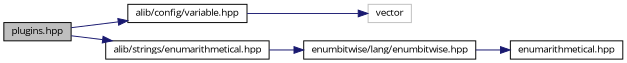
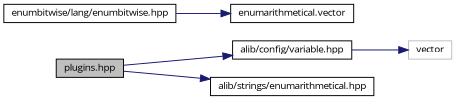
  digraph {
    fontname="Open Sans"
    rankdir=LR
    node [color=black fillcolor=white fontname="Open Sans" fontsize=10 shape=record style=filled]
    edge [color=midnightblue fontname="Open Sans" fontsize=10 labelfontname=Helvetica labelfontsize=10 style=solid]
    n1 [fillcolor=grey75 fontcolor=black height=0.2 label="plugins.hpp" width=0.4]
    n2 [height=0.2 label="alib/config/variable.hpp" width=0.4]
    n3 [height=0.2 label="alib/strings/enumarithmetical.hpp" width=0.4]
    n4 [color=grey75 height=0.2 label=vector width=0.4]
    n5 [height=0.2 label="enumbitwise/lang/enumbitwise.hpp" width=0.4]
-   n6 [height=0.2 label="enumarithmetical.hpp" width=0.4]
+   n6 [height=0.2 label="enumarithmetical.vector" width=0.4]
    n1 -> n2
    n1 -> n3
    n2 -> n4
-   n3 -> n5
    n5 -> n6
  }
